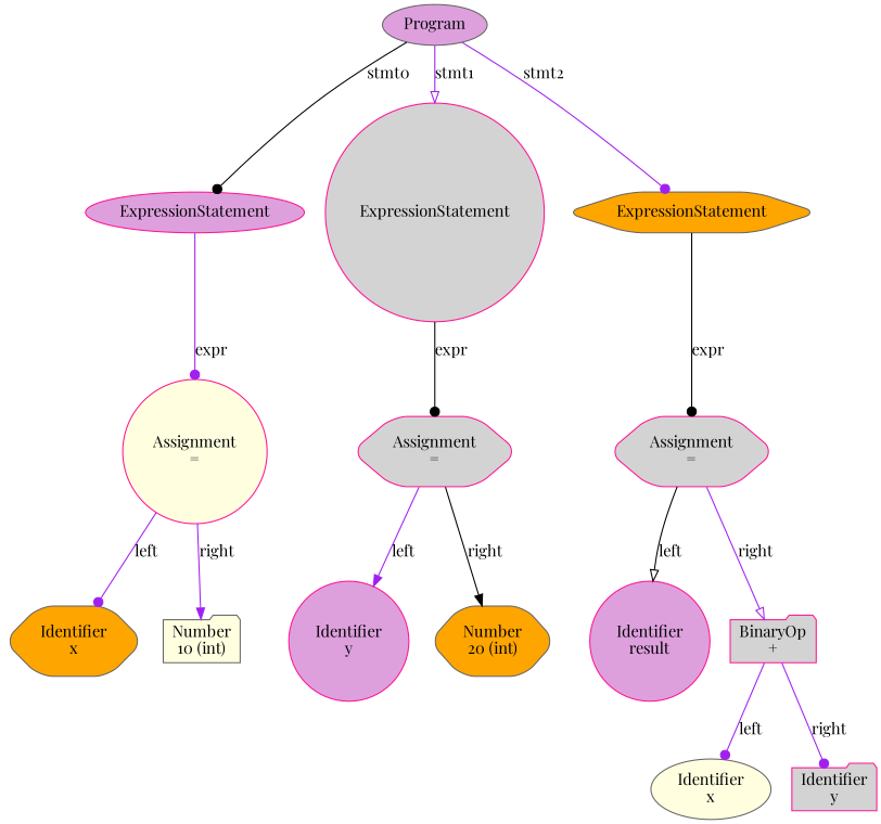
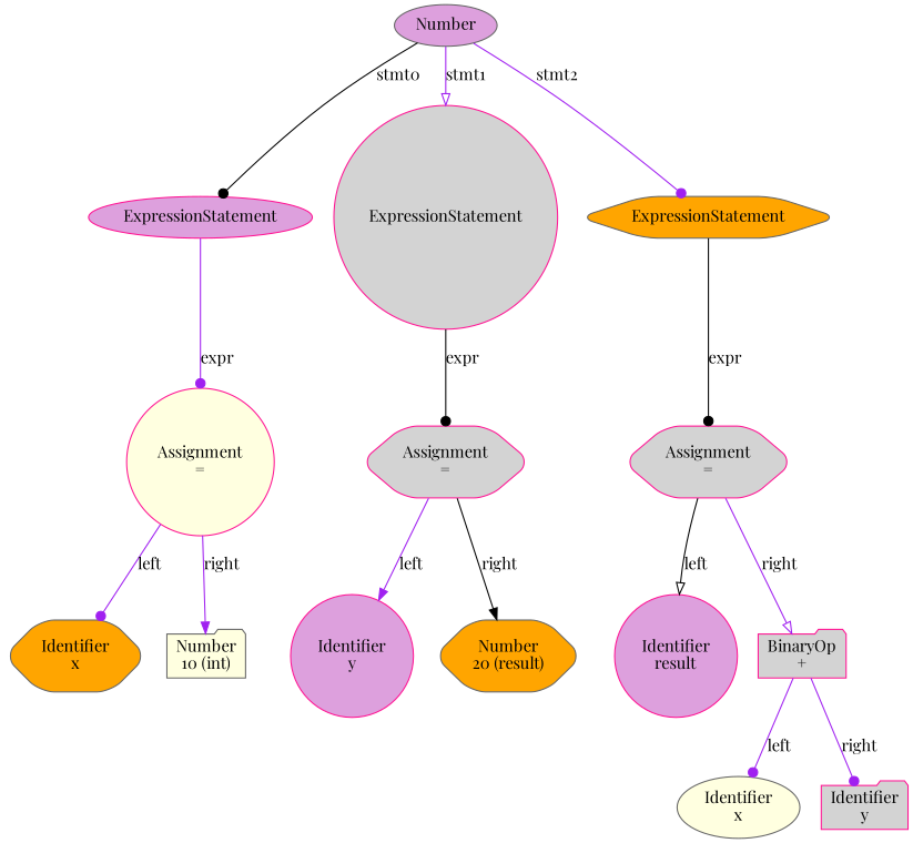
  digraph {
    fontname="Playfair Display"
    rankdir=TB
    node [color=deeppink fillcolor=lightgrey fontname="Playfair Display" shape=hexagon style="rounded,filled"]
    edge [arrowhead=dot color=purple fontname="Playfair Display"]
-   n1 [color=gray40 fillcolor=plum label=Program shape=ellipse]
+   n1 [color=gray40 fillcolor=plum label=Number shape=ellipse]
    n2 [fillcolor=plum label=ExpressionStatement shape=ellipse]
    n3 [label=ExpressionStatement shape=circle]
    n4 [color=gray40 fillcolor=orange label=ExpressionStatement]
    n5 [fillcolor=lightyellow label="Assignment\n=" shape=circle]
    n6 [label="Assignment\n="]
    n7 [label="Assignment\n="]
    n8 [color=gray40 fillcolor=orange label="Identifier\nx"]
    n9 [color=gray40 fillcolor=lightyellow label="Number\n10 (int)" shape=folder]
    n10 [fillcolor=plum label="Identifier\ny" shape=circle]
-   n11 [color=gray40 fillcolor=orange label="Number\n20 (int)"]
+   n11 [color=gray40 fillcolor=orange label="Number\n20 (result)"]
    n12 [fillcolor=plum label="Identifier\nresult" shape=circle]
    n13 [label="BinaryOp\n+" shape=folder]
    n14 [color=gray40 fillcolor=lightyellow label="Identifier\nx" shape=ellipse]
    n15 [label="Identifier\ny" shape=folder]
    n1 -> n2 [color=black label=stmt0]
    n1 -> n3 [arrowhead=onormal label=stmt1]
    n1 -> n4 [label=stmt2]
    n2 -> n5 [label=expr]
    n3 -> n6 [color=black label=expr]
    n4 -> n7 [color=black label=expr]
    n5 -> n8 [label=left]
    n5 -> n9 [arrowhead=normal label=right]
    n6 -> n10 [arrowhead=normal label=left]
    n6 -> n11 [arrowhead=normal color=black label=right]
    n7 -> n12 [arrowhead=onormal color=black label=left]
    n7 -> n13 [arrowhead=onormal label=right]
    n13 -> n14 [label=left]
    n13 -> n15 [label=right]
  }
